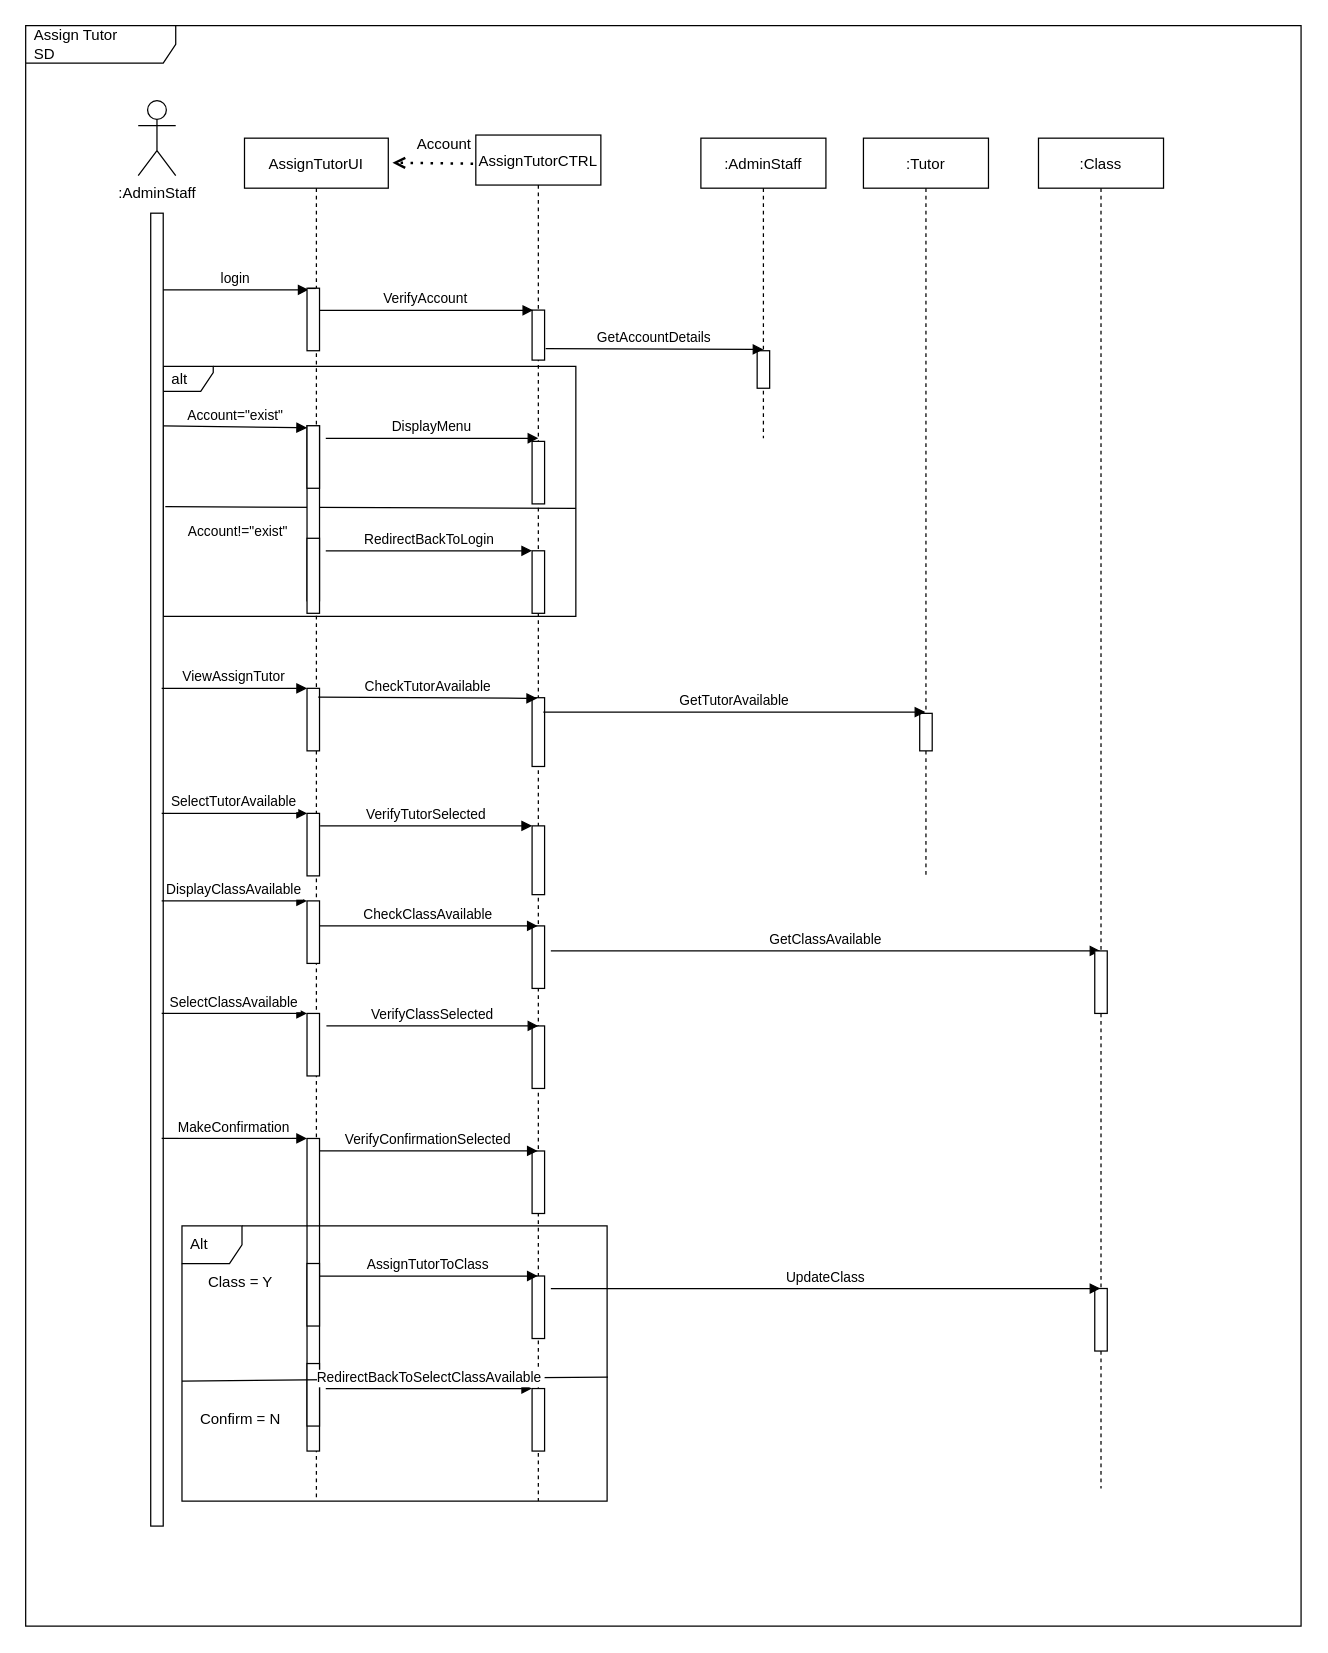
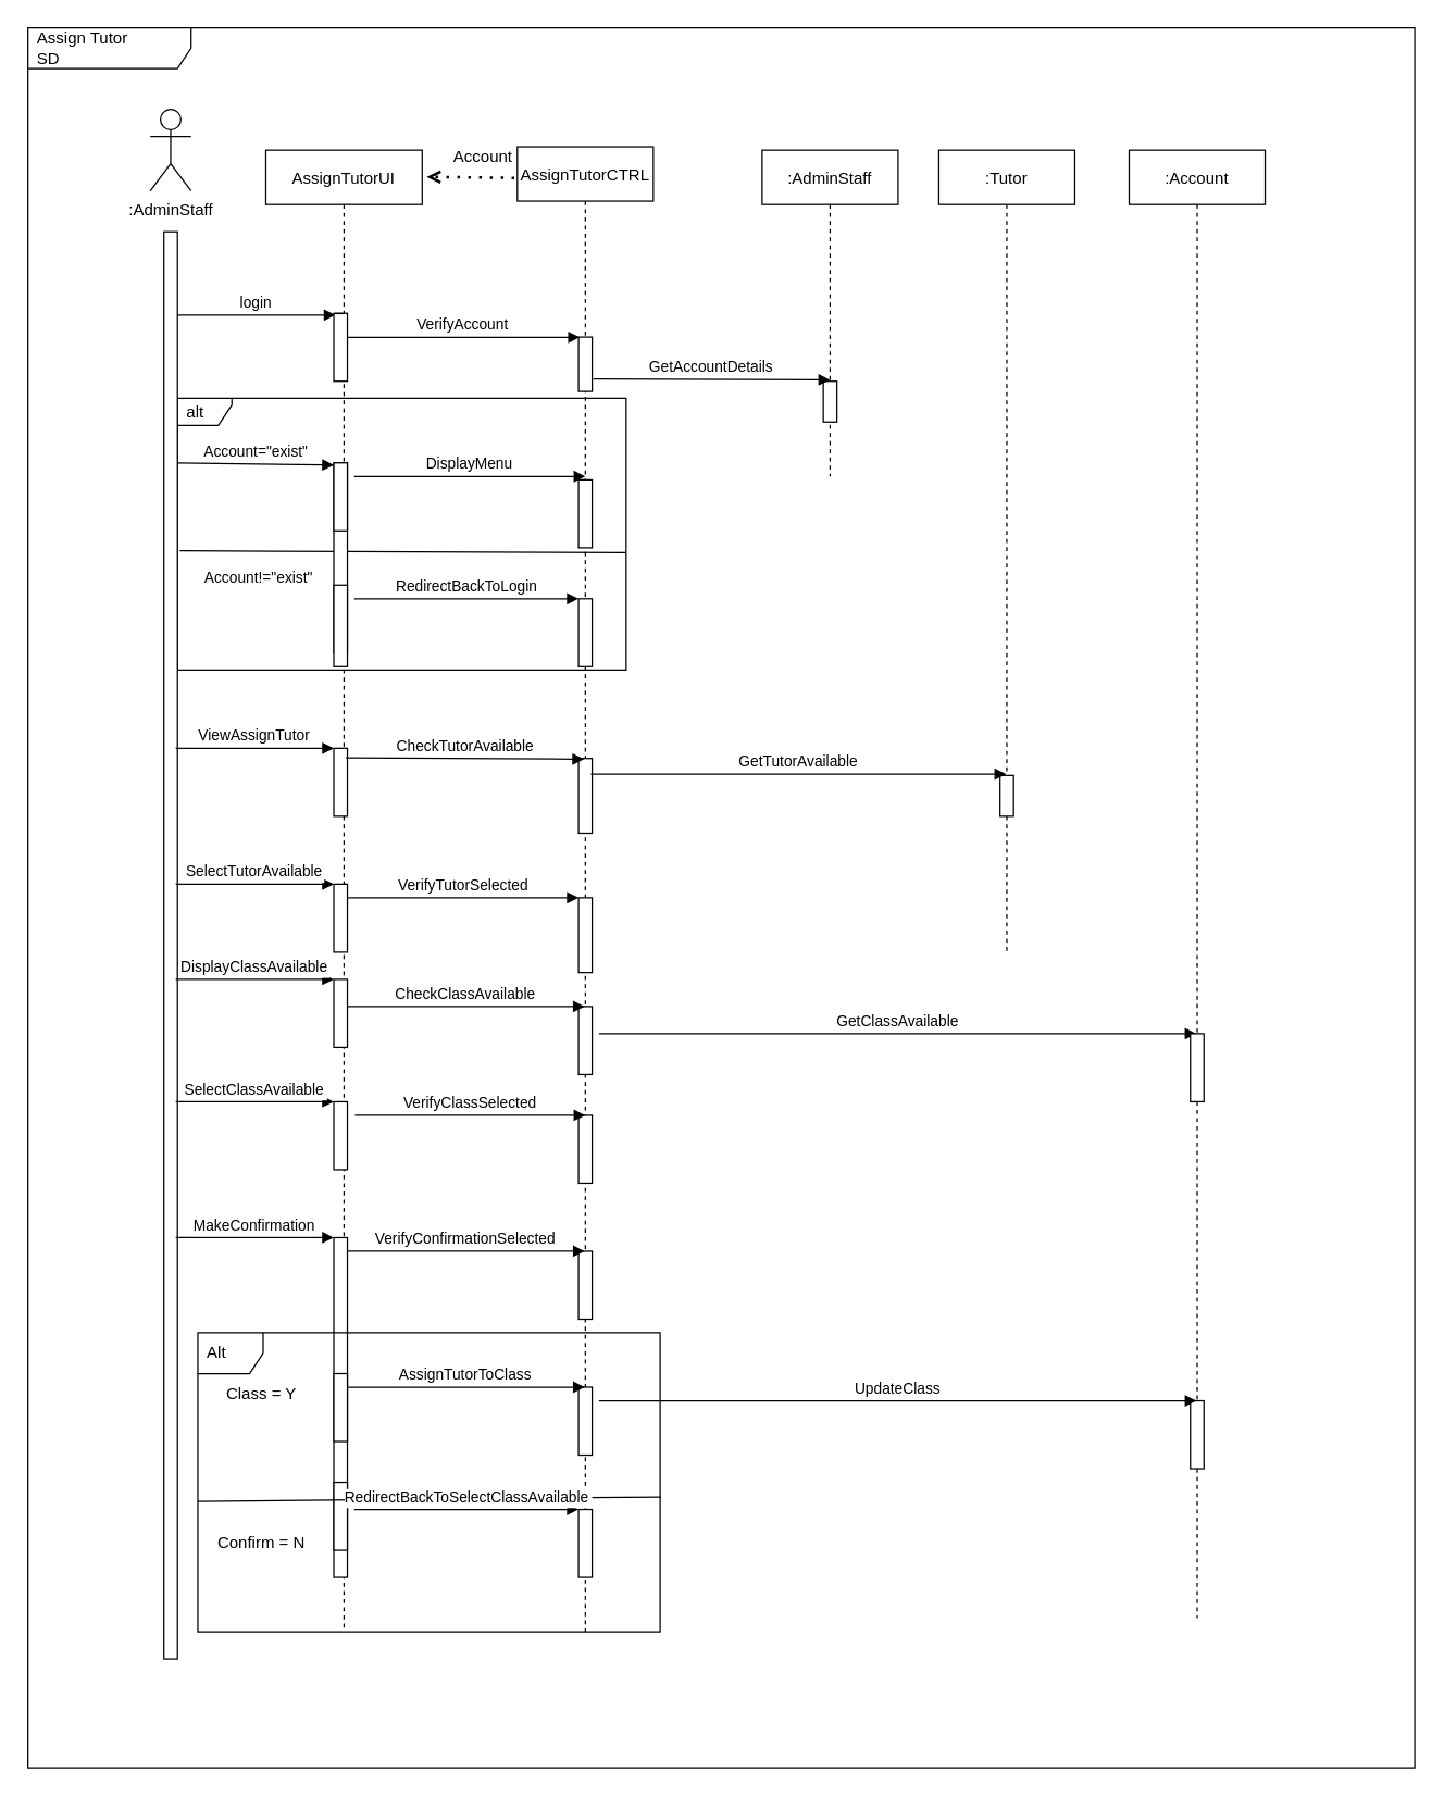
  <mxCell id="0" />
  <mxCell id="1" parent="0" />
  <mxCell id="2" value="AssignTutorCTRL" style="shape=umlLifeline;perimeter=lifelinePerimeter;container=1;collapsible=0;recursiveResize=0;rounded=0;shadow=0;strokeWidth=1;" vertex="1" parent="1"><mxGeometry x="380" y="107.5" width="100" height="1092.5" as="geometry" /></mxCell>
  <mxCell id="3" value="" style="points=[];perimeter=orthogonalPerimeter;rounded=0;shadow=0;strokeWidth=1;" vertex="1" parent="2"><mxGeometry x="45" y="140" width="10" height="40" as="geometry" /></mxCell>
  <mxCell id="4" value="" style="points=[];perimeter=orthogonalPerimeter;rounded=0;shadow=0;strokeWidth=1;" vertex="1" parent="2"><mxGeometry x="45" y="245" width="10" height="50" as="geometry" /></mxCell>
  <mxCell id="5" value="alt" style="shape=umlFrame;whiteSpace=wrap;html=1;width=40;height=20;boundedLbl=1;verticalAlign=middle;align=left;spacingLeft=5;strokeColor=default;gradientColor=none;" vertex="1" parent="2"><mxGeometry x="-250" y="185" width="330" height="200" as="geometry" /></mxCell>
  <mxCell id="6" value="" style="endArrow=none;html=1;rounded=0;entryX=1;entryY=0.568;entryDx=0;entryDy=0;entryPerimeter=0;exitX=0.005;exitY=0.561;exitDx=0;exitDy=0;exitPerimeter=0;" edge="1" parent="2" source="5" target="5"><mxGeometry width="50" height="50" relative="1" as="geometry"><mxPoint x="185" y="205" as="sourcePoint" /><mxPoint x="235" y="155" as="targetPoint" /></mxGeometry></mxCell>
  <mxCell id="7" value="" style="points=[];perimeter=orthogonalPerimeter;rounded=0;shadow=0;strokeWidth=1;" vertex="1" parent="2"><mxGeometry x="45" y="450" width="10" height="55" as="geometry" /></mxCell>
  <mxCell id="8" value="&lt;span style=&quot;font-size: 11px; background-color: rgb(255, 255, 255);&quot;&gt;Account!=&quot;exist&quot;&lt;/span&gt;" style="text;html=1;strokeColor=none;fillColor=none;align=center;verticalAlign=middle;whiteSpace=wrap;rounded=0;" vertex="1" parent="2"><mxGeometry x="-220" y="302.5" width="60" height="30" as="geometry" /></mxCell>
  <mxCell id="9" value="" style="points=[];perimeter=orthogonalPerimeter;rounded=0;shadow=0;strokeWidth=1;" vertex="1" parent="2"><mxGeometry x="45" y="332.5" width="10" height="50" as="geometry" /></mxCell>
  <mxCell id="10" value="" style="points=[];perimeter=orthogonalPerimeter;rounded=0;shadow=0;strokeWidth=1;" vertex="1" parent="2"><mxGeometry x="45" y="632.5" width="10" height="50" as="geometry" /></mxCell>
  <mxCell id="11" value="" style="points=[];perimeter=orthogonalPerimeter;rounded=0;shadow=0;strokeWidth=1;" vertex="1" parent="2"><mxGeometry x="45" y="812.5" width="10" height="50" as="geometry" /></mxCell>
  <mxCell id="12" value="" style="points=[];perimeter=orthogonalPerimeter;rounded=0;shadow=0;strokeWidth=1;" vertex="1" parent="2"><mxGeometry x="45" y="912.5" width="10" height="50" as="geometry" /></mxCell>
  <mxCell id="13" value="" style="points=[];perimeter=orthogonalPerimeter;rounded=0;shadow=0;strokeWidth=1;" vertex="1" parent="2"><mxGeometry x="45" y="1002.5" width="10" height="50" as="geometry" /></mxCell>
  <mxCell id="14" value="" style="points=[];perimeter=orthogonalPerimeter;rounded=0;shadow=0;strokeWidth=1;" vertex="1" parent="2"><mxGeometry x="45" y="712.5" width="10" height="50" as="geometry" /></mxCell>
  <mxCell id="15" value="VerifyClassSelected" style="verticalAlign=bottom;endArrow=block;shadow=0;strokeWidth=1;" edge="1" parent="2"><mxGeometry relative="1" as="geometry"><mxPoint x="-119.5" y="712.5" as="sourcePoint" /><mxPoint x="50" y="712.5" as="targetPoint" /></mxGeometry></mxCell>
  <mxCell id="16" value="VerifyTutorSelected" style="verticalAlign=bottom;endArrow=block;shadow=0;strokeWidth=1;" edge="1" parent="2"><mxGeometry relative="1" as="geometry"><mxPoint x="-124.5" y="552.5" as="sourcePoint" /><mxPoint x="45" y="552.5" as="targetPoint" /></mxGeometry></mxCell>
  <mxCell id="17" value="" style="points=[];perimeter=orthogonalPerimeter;rounded=0;shadow=0;strokeWidth=1;" vertex="1" parent="2"><mxGeometry x="45" y="552.5" width="10" height="55" as="geometry" /></mxCell>
  <mxCell id="18" value=":AdminStaff" style="shape=umlActor;verticalLabelPosition=bottom;verticalAlign=top;html=1;strokeColor=default;gradientColor=none;" vertex="1" parent="1"><mxGeometry x="110" y="80" width="30" height="60" as="geometry" /></mxCell>
  <mxCell id="19" value="" style="points=[];perimeter=orthogonalPerimeter;rounded=0;shadow=0;strokeWidth=1;" vertex="1" parent="1"><mxGeometry x="120" y="170" width="10" height="1050" as="geometry" /></mxCell>
  <mxCell id="20" value="login" style="verticalAlign=bottom;endArrow=block;shadow=0;strokeWidth=1;entryX=0.124;entryY=0.025;entryDx=0;entryDy=0;entryPerimeter=0;" edge="1" parent="1" source="19" target="40"><mxGeometry relative="1" as="geometry"><mxPoint x="120" y="180" as="sourcePoint" /><mxPoint x="220" y="210" as="targetPoint" /></mxGeometry></mxCell>
  <mxCell id="21" value="AssignTutorUI" style="shape=umlLifeline;perimeter=lifelinePerimeter;container=1;collapsible=0;recursiveResize=0;rounded=0;shadow=0;strokeWidth=1;" vertex="1" parent="1"><mxGeometry x="195" y="110" width="115" height="1090" as="geometry" /></mxCell>
  <mxCell id="22" value="Account=&quot;exist&quot;" style="verticalAlign=bottom;endArrow=block;shadow=0;strokeWidth=1;entryX=0;entryY=0.012;entryDx=0;entryDy=0;entryPerimeter=0;" edge="1" parent="21" target="23"><mxGeometry relative="1" as="geometry"><mxPoint x="-65" y="230" as="sourcePoint" /><mxPoint x="46.24" y="229.17" as="targetPoint" /></mxGeometry></mxCell>
  <mxCell id="23" value="" style="points=[];perimeter=orthogonalPerimeter;rounded=0;shadow=0;strokeWidth=1;" vertex="1" parent="21"><mxGeometry x="50" y="230" width="10" height="140" as="geometry" /></mxCell>
  <mxCell id="24" value="" style="points=[];perimeter=orthogonalPerimeter;rounded=0;shadow=0;strokeWidth=1;" vertex="1" parent="21"><mxGeometry x="50" y="320" width="10" height="60" as="geometry" /></mxCell>
  <mxCell id="25" value="" style="points=[];perimeter=orthogonalPerimeter;rounded=0;shadow=0;strokeWidth=1;" vertex="1" parent="21"><mxGeometry x="50" y="230" width="10" height="50" as="geometry" /></mxCell>
  <mxCell id="26" value="" style="points=[];perimeter=orthogonalPerimeter;rounded=0;shadow=0;strokeWidth=1;" vertex="1" parent="21"><mxGeometry x="50" y="440" width="10" height="50" as="geometry" /></mxCell>
  <mxCell id="27" value="" style="points=[];perimeter=orthogonalPerimeter;rounded=0;shadow=0;strokeWidth=1;" vertex="1" parent="21"><mxGeometry x="50" y="610" width="10" height="50" as="geometry" /></mxCell>
  <mxCell id="28" value="DisplayClassAvailable" style="verticalAlign=bottom;endArrow=block;shadow=0;strokeWidth=1;entryX=0.124;entryY=0.025;entryDx=0;entryDy=0;entryPerimeter=0;" edge="1" parent="21"><mxGeometry relative="1" as="geometry"><mxPoint x="-66.24" y="610" as="sourcePoint" /><mxPoint x="50" y="610" as="targetPoint" /></mxGeometry></mxCell>
  <mxCell id="29" value="SelectTutorAvailable" style="verticalAlign=bottom;endArrow=block;shadow=0;strokeWidth=1;entryX=0.124;entryY=0.025;entryDx=0;entryDy=0;entryPerimeter=0;" edge="1" parent="21"><mxGeometry relative="1" as="geometry"><mxPoint x="-66.24" y="540" as="sourcePoint" /><mxPoint x="50" y="540" as="targetPoint" /></mxGeometry></mxCell>
  <mxCell id="30" value="" style="points=[];perimeter=orthogonalPerimeter;rounded=0;shadow=0;strokeWidth=1;" vertex="1" parent="21"><mxGeometry x="50" y="540" width="10" height="50" as="geometry" /></mxCell>
  <mxCell id="31" value="SelectClassAvailable" style="verticalAlign=bottom;endArrow=block;shadow=0;strokeWidth=1;entryX=0.124;entryY=0.025;entryDx=0;entryDy=0;entryPerimeter=0;" edge="1" parent="21"><mxGeometry relative="1" as="geometry"><mxPoint x="-66.24" y="700" as="sourcePoint" /><mxPoint x="50" y="700" as="targetPoint" /></mxGeometry></mxCell>
  <mxCell id="32" value="MakeConfirmation" style="verticalAlign=bottom;endArrow=block;shadow=0;strokeWidth=1;entryX=0.124;entryY=0.025;entryDx=0;entryDy=0;entryPerimeter=0;" edge="1" parent="21"><mxGeometry relative="1" as="geometry"><mxPoint x="-66.24" y="800" as="sourcePoint" /><mxPoint x="50" y="800" as="targetPoint" /></mxGeometry></mxCell>
  <mxCell id="33" value="" style="points=[];perimeter=orthogonalPerimeter;rounded=0;shadow=0;strokeWidth=1;" vertex="1" parent="21"><mxGeometry x="50" y="800" width="10" height="250" as="geometry" /></mxCell>
  <mxCell id="34" value="" style="points=[];perimeter=orthogonalPerimeter;rounded=0;shadow=0;strokeWidth=1;" vertex="1" parent="21"><mxGeometry x="50" y="980" width="10" height="50" as="geometry" /></mxCell>
  <mxCell id="35" value="" style="points=[];perimeter=orthogonalPerimeter;rounded=0;shadow=0;strokeWidth=1;" vertex="1" parent="21"><mxGeometry x="50" y="900" width="10" height="50" as="geometry" /></mxCell>
  <mxCell id="36" value="Confirm = N" style="text;html=1;strokeColor=none;fillColor=none;align=center;verticalAlign=middle;whiteSpace=wrap;rounded=0;" vertex="1" parent="21"><mxGeometry x="-42.62" y="1010" width="80" height="30" as="geometry" /></mxCell>
  <mxCell id="37" value="Alt" style="shape=umlFrame;whiteSpace=wrap;html=1;width=48;height=30;boundedLbl=1;verticalAlign=middle;align=left;spacingLeft=5;" vertex="1" parent="21"><mxGeometry x="-50" y="870" width="340" height="220" as="geometry" /></mxCell>
  <mxCell id="38" value="" style="endArrow=none;html=1;rounded=0;entryX=1.002;entryY=0.549;entryDx=0;entryDy=0;entryPerimeter=0;exitX=0;exitY=0.564;exitDx=0;exitDy=0;exitPerimeter=0;" edge="1" parent="21" source="37" target="37"><mxGeometry width="50" height="50" relative="1" as="geometry"><mxPoint x="-180" y="771" as="sourcePoint" /><mxPoint x="-107.62" y="740" as="targetPoint" /><Array as="points" /></mxGeometry></mxCell>
  <mxCell id="39" value="VerifyAccount" style="verticalAlign=bottom;endArrow=block;shadow=0;strokeWidth=1;entryX=0.09;entryY=0.004;entryDx=0;entryDy=0;entryPerimeter=0;startArrow=none;" edge="1" parent="1" source="40" target="3"><mxGeometry relative="1" as="geometry"><mxPoint x="336.3" y="230" as="sourcePoint" /><mxPoint x="460" y="230" as="targetPoint" /></mxGeometry></mxCell>
  <mxCell id="40" value="" style="points=[];perimeter=orthogonalPerimeter;rounded=0;shadow=0;strokeWidth=1;" vertex="1" parent="1"><mxGeometry x="245" y="230" width="10" height="50" as="geometry" /></mxCell>
  <mxCell id="41" value="" style="verticalAlign=bottom;endArrow=none;shadow=0;strokeWidth=1;entryX=0.09;entryY=0.004;entryDx=0;entryDy=0;entryPerimeter=0;" edge="1" parent="1" source="21" target="40"><mxGeometry relative="1" as="geometry"><mxPoint x="249.81" y="250.96" as="sourcePoint" /><mxPoint x="375.9" y="250.96" as="targetPoint" /></mxGeometry></mxCell>
  <mxCell id="42" value="Assign Tutor&lt;br&gt;SD" style="shape=umlFrame;whiteSpace=wrap;html=1;width=120;height=30;boundedLbl=1;verticalAlign=middle;align=left;spacingLeft=5;" vertex="1" parent="1"><mxGeometry x="20" y="20" width="1020" height="1280" as="geometry" /></mxCell>
  <mxCell id="43" value="" style="endArrow=open;dashed=1;html=1;dashPattern=1 3;strokeWidth=2;rounded=0;endFill=0;exitX=-0.022;exitY=0.021;exitDx=0;exitDy=0;exitPerimeter=0;entryX=1.029;entryY=0.018;entryDx=0;entryDy=0;entryPerimeter=0;" edge="1" parent="1" source="2" target="21"><mxGeometry width="50" height="50" relative="1" as="geometry"><mxPoint x="360" y="120" as="sourcePoint" /><mxPoint x="410" y="70" as="targetPoint" /></mxGeometry></mxCell>
  <mxCell id="44" value="Account" style="text;html=1;strokeColor=none;fillColor=none;align=center;verticalAlign=middle;whiteSpace=wrap;rounded=0;" vertex="1" parent="1"><mxGeometry x="300" y="110" width="110" height="10" as="geometry" /></mxCell>
  <mxCell id="45" value=":AdminStaff" style="shape=umlLifeline;perimeter=lifelinePerimeter;container=1;collapsible=0;recursiveResize=0;rounded=0;shadow=0;strokeWidth=1;" vertex="1" parent="1"><mxGeometry x="560" y="110" width="100" height="240" as="geometry" /></mxCell>
  <mxCell id="46" value="" style="points=[];perimeter=orthogonalPerimeter;rounded=0;shadow=0;strokeWidth=1;" vertex="1" parent="45"><mxGeometry x="45" y="170" width="10" height="30" as="geometry" /></mxCell>
  <mxCell id="47" value="GetAccountDetails" style="verticalAlign=bottom;endArrow=block;shadow=0;strokeWidth=1;startArrow=none;exitX=1.083;exitY=0.771;exitDx=0;exitDy=0;exitPerimeter=0;" edge="1" parent="45" source="3"><mxGeometry relative="1" as="geometry"><mxPoint x="-120" y="169" as="sourcePoint" /><mxPoint x="50" y="169" as="targetPoint" /></mxGeometry></mxCell>
  <mxCell id="48" value="DisplayMenu" style="verticalAlign=bottom;endArrow=block;shadow=0;strokeWidth=1;" edge="1" parent="1"><mxGeometry relative="1" as="geometry"><mxPoint x="260" y="350" as="sourcePoint" /><mxPoint x="430" y="350" as="targetPoint" /></mxGeometry></mxCell>
  <mxCell id="49" value="ViewAssignTutor" style="verticalAlign=bottom;endArrow=block;shadow=0;strokeWidth=1;entryX=0.124;entryY=0.025;entryDx=0;entryDy=0;entryPerimeter=0;" edge="1" parent="1"><mxGeometry relative="1" as="geometry"><mxPoint x="128.76" y="550" as="sourcePoint" /><mxPoint x="245" y="550" as="targetPoint" /></mxGeometry></mxCell>
  <mxCell id="50" value="CheckTutorAvailable" style="verticalAlign=bottom;endArrow=block;shadow=0;strokeWidth=1;entryX=0.4;entryY=0.009;entryDx=0;entryDy=0;entryPerimeter=0;exitX=0.9;exitY=0.14;exitDx=0;exitDy=0;exitPerimeter=0;" edge="1" parent="1" source="26" target="7"><mxGeometry relative="1" as="geometry"><mxPoint x="255" y="564.58" as="sourcePoint" /><mxPoint x="371.24" y="564.58" as="targetPoint" /></mxGeometry></mxCell>
  <mxCell id="51" value=":Tutor" style="shape=umlLifeline;perimeter=lifelinePerimeter;container=1;collapsible=0;recursiveResize=0;rounded=0;shadow=0;strokeWidth=1;" vertex="1" parent="1"><mxGeometry x="690" y="110" width="100" height="590" as="geometry" /></mxCell>
  <mxCell id="52" value="" style="points=[];perimeter=orthogonalPerimeter;rounded=0;shadow=0;strokeWidth=1;" vertex="1" parent="51"><mxGeometry x="45" y="460" width="10" height="30" as="geometry" /></mxCell>
  <mxCell id="53" value="GetTutorAvailable" style="verticalAlign=bottom;endArrow=block;shadow=0;strokeWidth=1;exitX=0.9;exitY=0.209;exitDx=0;exitDy=0;exitPerimeter=0;" edge="1" parent="1" source="7" target="51"><mxGeometry relative="1" as="geometry"><mxPoint x="440" y="570" as="sourcePoint" /><mxPoint x="615" y="570.995" as="targetPoint" /></mxGeometry></mxCell>
  <mxCell id="54" value="CheckClassAvailable" style="verticalAlign=bottom;endArrow=block;shadow=0;strokeWidth=1;" edge="1" parent="1"><mxGeometry relative="1" as="geometry"><mxPoint x="255" y="740" as="sourcePoint" /><mxPoint x="429.5" y="740" as="targetPoint" /></mxGeometry></mxCell>
  <mxCell id="55" value="GetClassAvailable" style="verticalAlign=bottom;endArrow=block;shadow=0;strokeWidth=1;" edge="1" parent="1" target="60"><mxGeometry relative="1" as="geometry"><mxPoint x="440" y="760" as="sourcePoint" /><mxPoint x="739.5" y="760" as="targetPoint" /></mxGeometry></mxCell>
  <mxCell id="56" value="" style="points=[];perimeter=orthogonalPerimeter;rounded=0;shadow=0;strokeWidth=1;" vertex="1" parent="1"><mxGeometry x="245" y="810" width="10" height="50" as="geometry" /></mxCell>
  <mxCell id="57" value="VerifyConfirmationSelected" style="verticalAlign=bottom;endArrow=block;shadow=0;strokeWidth=1;" edge="1" parent="1" target="2"><mxGeometry relative="1" as="geometry"><mxPoint x="255" y="920" as="sourcePoint" /><mxPoint x="371.24" y="920" as="targetPoint" /></mxGeometry></mxCell>
  <mxCell id="58" value="AssignTutorToClass" style="verticalAlign=bottom;endArrow=block;shadow=0;strokeWidth=1;" edge="1" parent="1"><mxGeometry relative="1" as="geometry"><mxPoint x="255" y="1020" as="sourcePoint" /><mxPoint x="429.5" y="1020" as="targetPoint" /></mxGeometry></mxCell>
  <mxCell id="59" value="Class = Y" style="text;html=1;strokeColor=none;fillColor=none;align=center;verticalAlign=middle;whiteSpace=wrap;rounded=0;" vertex="1" parent="1"><mxGeometry x="152.38" y="1010" width="80" height="30" as="geometry" /></mxCell>
- <mxCell id="60" value=":Class" style="shape=umlLifeline;perimeter=lifelinePerimeter;container=1;collapsible=0;recursiveResize=0;rounded=0;shadow=0;strokeWidth=1;" vertex="1" parent="1"><mxGeometry x="830" y="110" width="100" height="1080" as="geometry" /></mxCell>
+ <mxCell id="60" value=":Account" style="shape=umlLifeline;perimeter=lifelinePerimeter;container=1;collapsible=0;recursiveResize=0;rounded=0;shadow=0;strokeWidth=1;" vertex="1" parent="1"><mxGeometry x="830" y="110" width="100" height="1080" as="geometry" /></mxCell>
  <mxCell id="61" value="" style="points=[];perimeter=orthogonalPerimeter;rounded=0;shadow=0;strokeWidth=1;" vertex="1" parent="60"><mxGeometry x="45" y="920" width="10" height="50" as="geometry" /></mxCell>
  <mxCell id="62" value="" style="points=[];perimeter=orthogonalPerimeter;rounded=0;shadow=0;strokeWidth=1;" vertex="1" parent="60"><mxGeometry x="45" y="650" width="10" height="50" as="geometry" /></mxCell>
  <mxCell id="63" value="UpdateClass" style="verticalAlign=bottom;endArrow=block;shadow=0;strokeWidth=1;" edge="1" parent="1" target="60"><mxGeometry relative="1" as="geometry"><mxPoint x="440" y="1030" as="sourcePoint" /><mxPoint x="739.5" y="1030" as="targetPoint" /></mxGeometry></mxCell>
  <mxCell id="64" value="RedirectBackToLogin" style="verticalAlign=bottom;endArrow=block;shadow=0;strokeWidth=1;" edge="1" parent="1" target="9"><mxGeometry relative="1" as="geometry"><mxPoint x="260" y="440" as="sourcePoint" /><mxPoint x="365" y="441.68" as="targetPoint" /></mxGeometry></mxCell>
  <mxCell id="65" value="RedirectBackToSelectClassAvailable" style="verticalAlign=bottom;endArrow=block;shadow=0;strokeWidth=1;" edge="1" parent="1"><mxGeometry relative="1" as="geometry"><mxPoint x="260" y="1110" as="sourcePoint" /><mxPoint x="425" y="1110" as="targetPoint" /></mxGeometry></mxCell>
